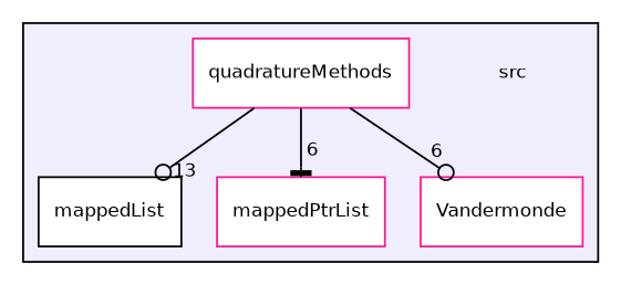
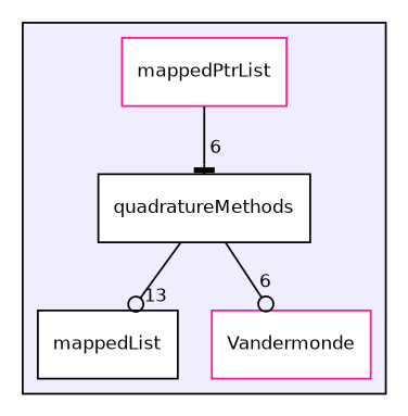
  digraph {
    compound=true
    node [color=black fontname=Helvetica fontsize=10 shape=box fillcolor=white style=filled]
    edge [arrowhead=odot headlabel=6 labeldistance=1.5 labelfontname=Helvetica labelfontsize=10]
-   n1 [color=red label=src shape=plaintext fillcolor="" style=""]
    n2 [label=mappedList]
    n3 [color=deeppink label=mappedPtrList]
-   n4 [color=deeppink label=quadratureMethods]
+   n4 [label=quadratureMethods]
    n5 [color=deeppink label=Vandermonde]
    subgraph cluster_1 {
      bgcolor="#eeeeff"
      pencolor=black
-     n1
      n2
      n3
      n4
      n5
    }
    n4 -> n2 [headlabel=13]
-   n4 -> n3 [arrowhead=tee]
+   n3 -> n4 [arrowhead=tee]
    n4 -> n5
  }
